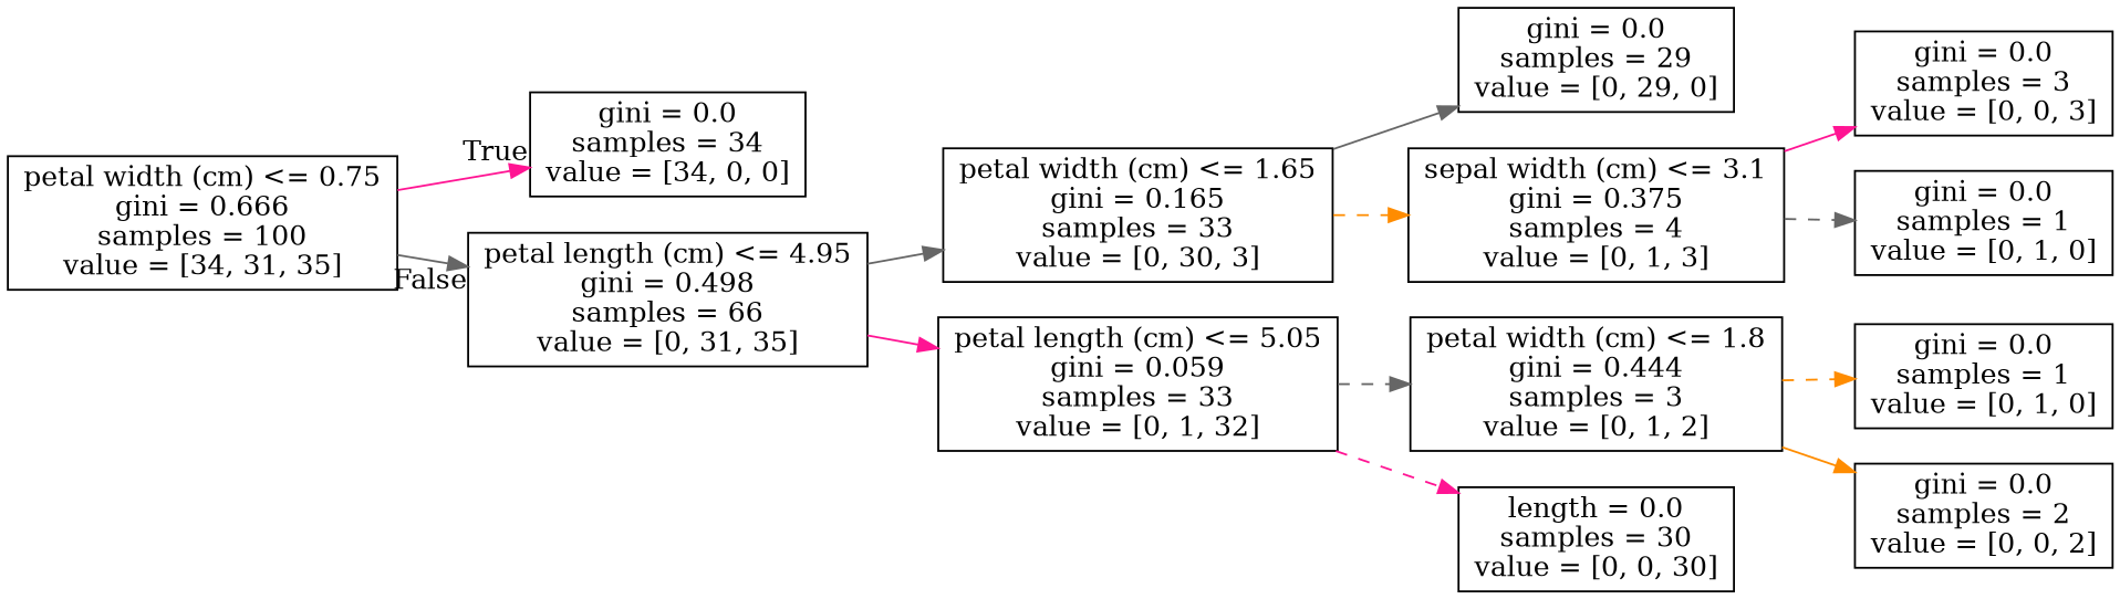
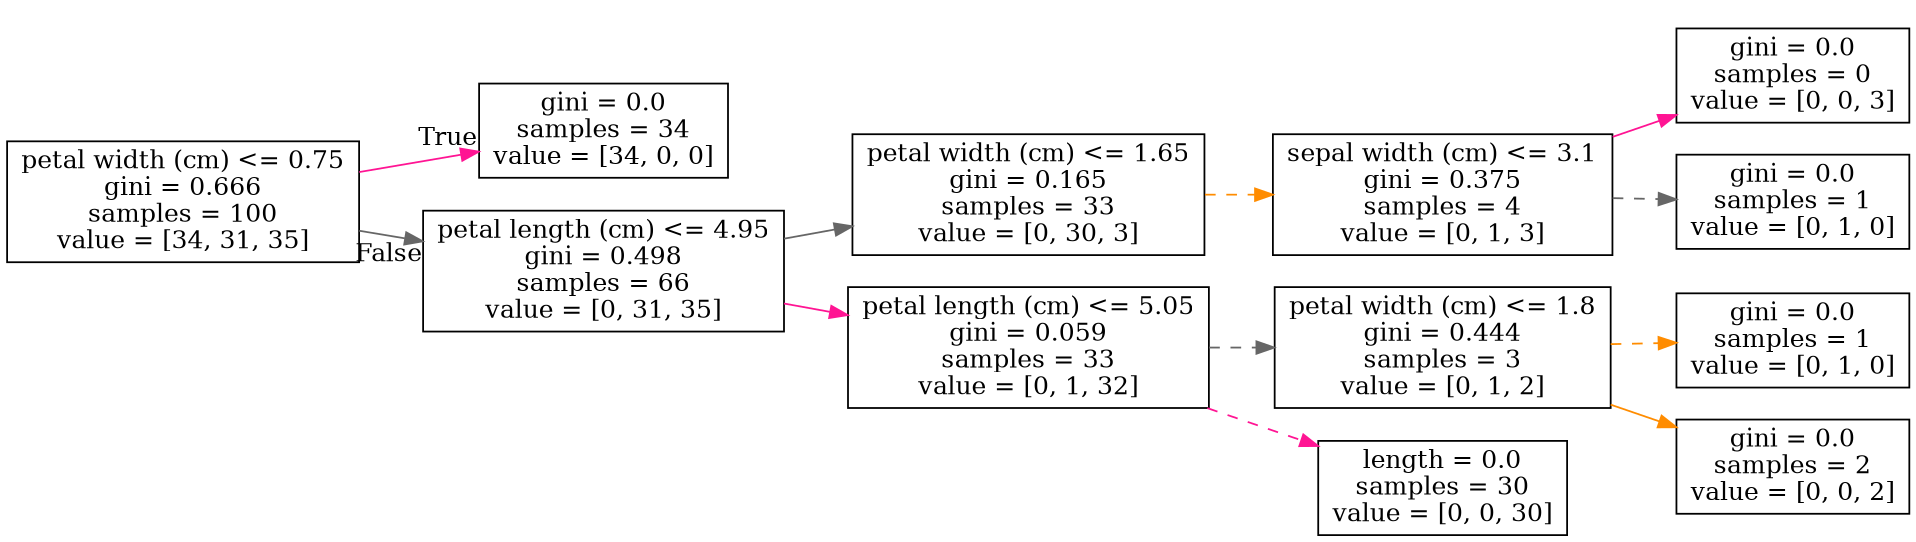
  digraph {
    rankdir=LR
    node [shape=box]
    edge [color=gray40 style=solid]
    n1 [label="petal width (cm) <= 0.75\ngini = 0.666\nsamples = 100\nvalue = [34, 31, 35]"]
    n2 [label="gini = 0.0\nsamples = 34\nvalue = [34, 0, 0]"]
    n3 [label="petal length (cm) <= 4.95\ngini = 0.498\nsamples = 66\nvalue = [0, 31, 35]"]
    n4 [label="petal width (cm) <= 1.65\ngini = 0.165\nsamples = 33\nvalue = [0, 30, 3]"]
    n5 [label="petal length (cm) <= 5.05\ngini = 0.059\nsamples = 33\nvalue = [0, 1, 32]"]
-   n6 [label="gini = 0.0\nsamples = 29\nvalue = [0, 29, 0]"]
    n7 [label="sepal width (cm) <= 3.1\ngini = 0.375\nsamples = 4\nvalue = [0, 1, 3]"]
    n8 [label="petal width (cm) <= 1.8\ngini = 0.444\nsamples = 3\nvalue = [0, 1, 2]"]
    n9 [label="length = 0.0\nsamples = 30\nvalue = [0, 0, 30]"]
-   n10 [label="gini = 0.0\nsamples = 3\nvalue = [0, 0, 3]"]
+   n10 [label="gini = 0.0\nsamples = 0\nvalue = [0, 0, 3]"]
    n11 [label="gini = 0.0\nsamples = 1\nvalue = [0, 1, 0]"]
    n12 [label="gini = 0.0\nsamples = 1\nvalue = [0, 1, 0]"]
    n13 [label="gini = 0.0\nsamples = 2\nvalue = [0, 0, 2]"]
    n1 -> n2 [color=deeppink headlabel=True labelangle=45 labeldistance=2.5]
    n1 -> n3 [headlabel=False labelangle=-45 labeldistance=2.5]
    n3 -> n4
    n3 -> n5 [color=deeppink]
-   n4 -> n6
    n4 -> n7 [color=darkorange style=dashed]
    n5 -> n8 [style=dashed]
    n5 -> n9 [color=deeppink style=dashed]
    n7 -> n10 [color=deeppink]
    n7 -> n11 [style=dashed]
    n8 -> n12 [color=darkorange style=dashed]
    n8 -> n13 [color=darkorange]
  }
